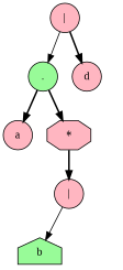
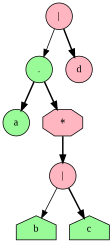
  digraph {
    fontname="Liberation Serif"
    node [fillcolor=lightpink fontname="Liberation Serif" shape=circle style=filled]
    edge [fontname="Liberation Serif" style=bold]
    n1 [label="|"]
    n2 [fillcolor=palegreen label="."]
    n3 [label=d]
-   n4 [label=a]
+   n4 [fillcolor=palegreen label=a]
    n5 [label="*" shape=octagon]
    n6 [label="|"]
    n7 [fillcolor=palegreen label=b shape=house]
+   n8 [fillcolor=palegreen label=c shape=house]
    n1 -> n2 [style=solid]
    n1 -> n3
    n2 -> n4
    n2 -> n5
    n5 -> n6
    n6 -> n7 [style=solid]
+   n6 -> n8
  }
